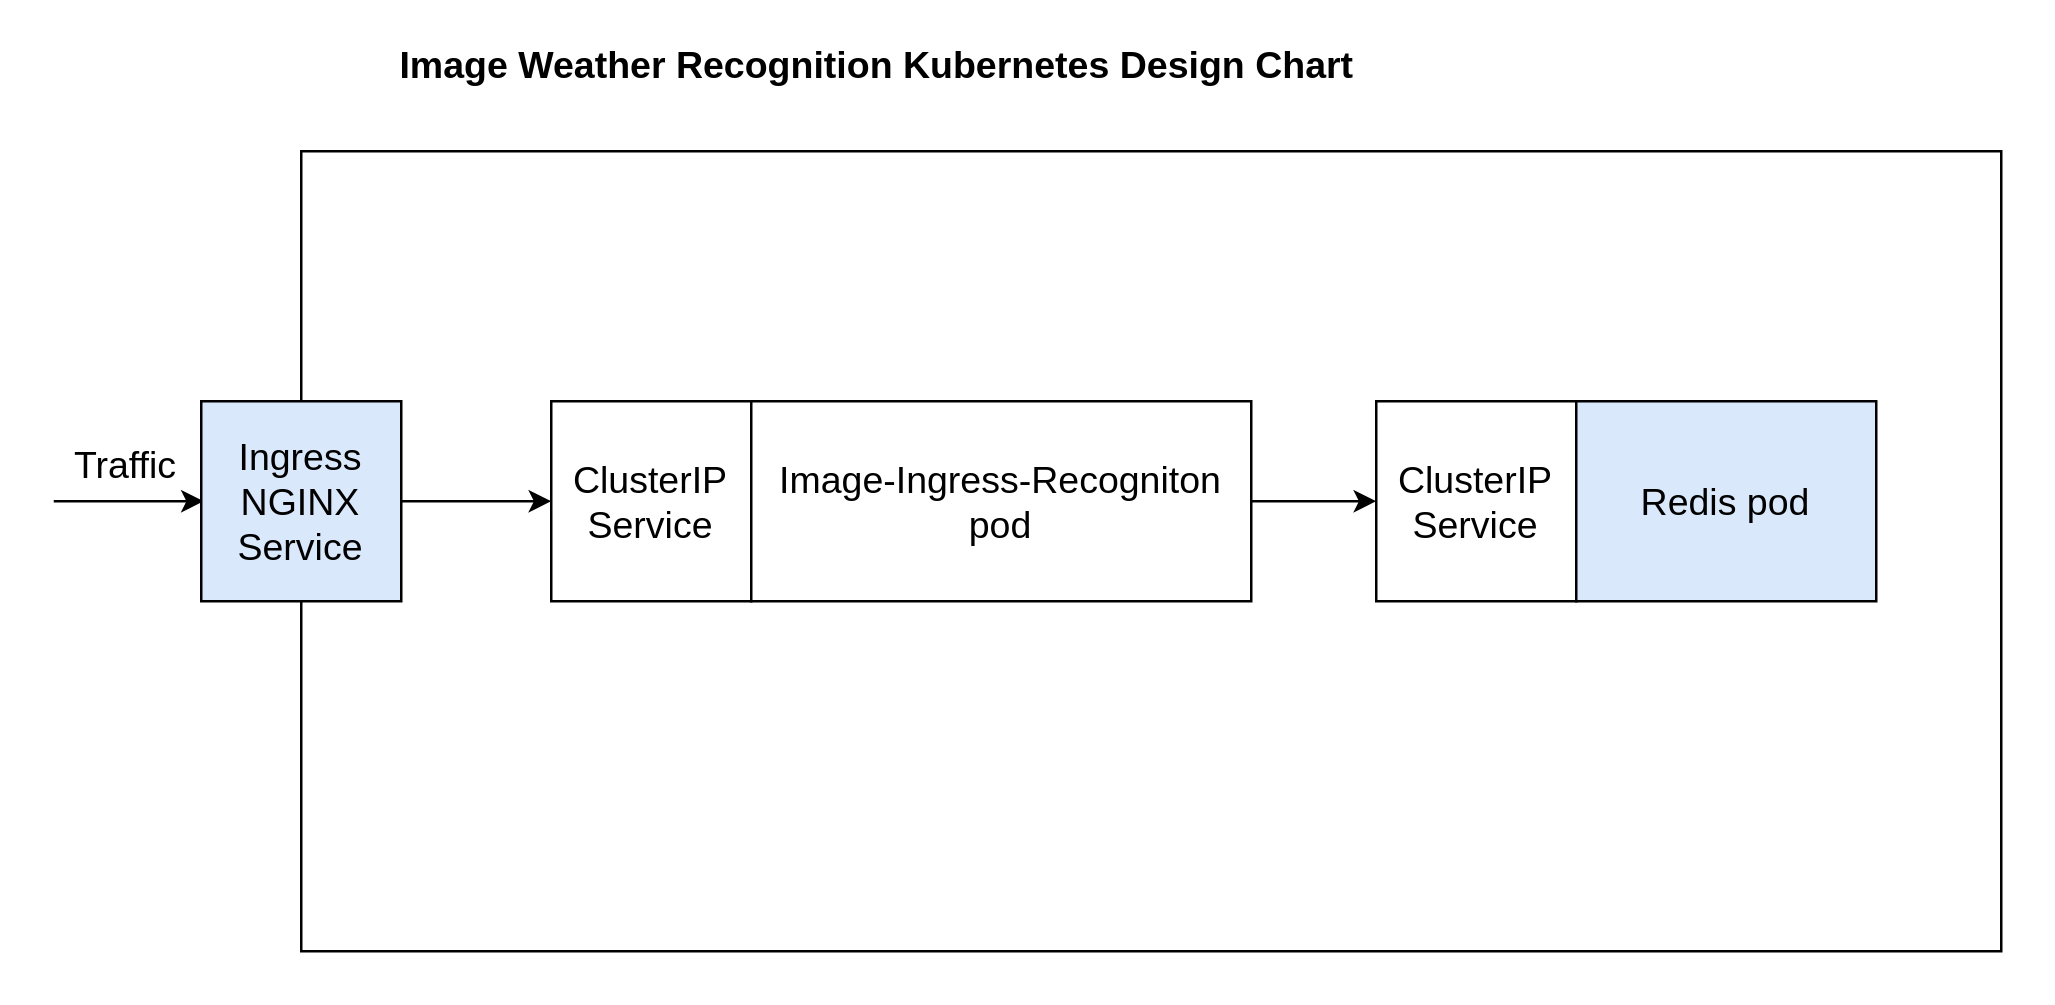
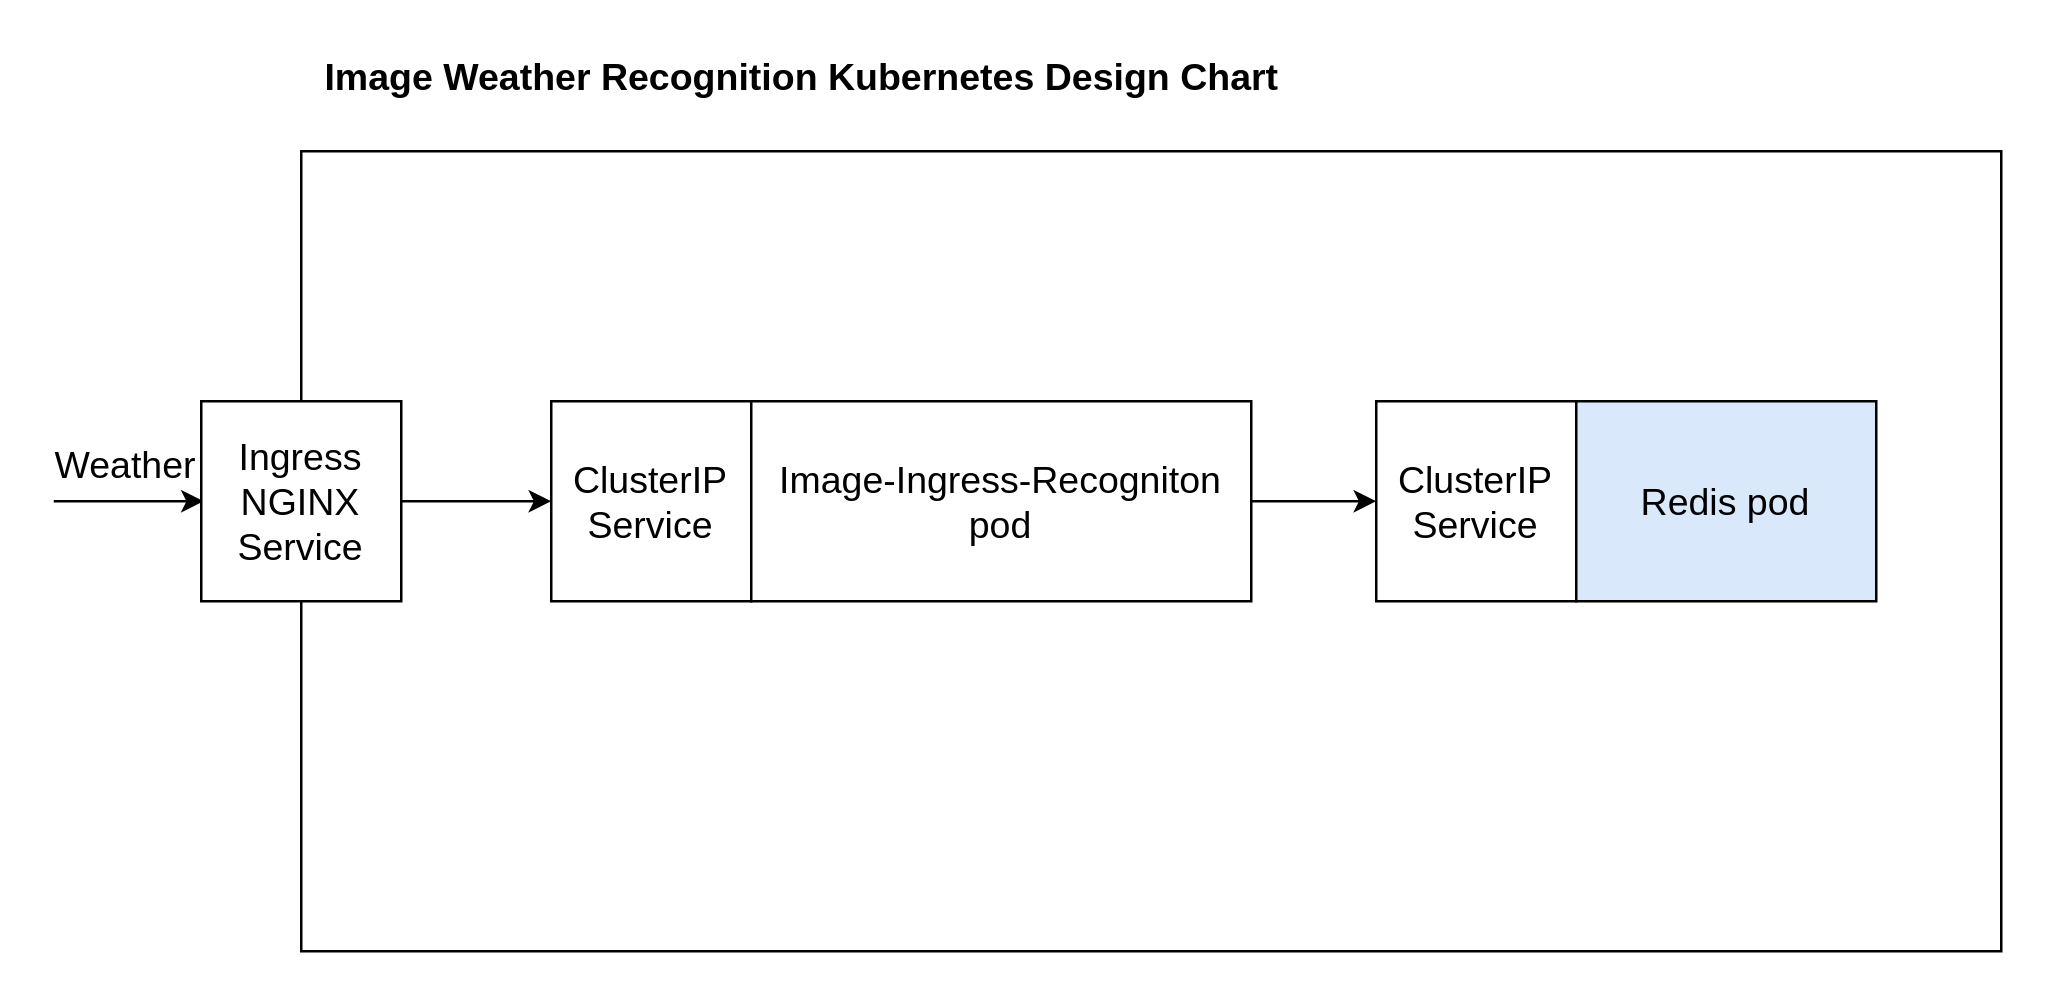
  <mxCell id="0" />
  <mxCell id="1" parent="0" />
  <mxCell id="2" value="" style="rounded=0;whiteSpace=wrap;html=1;" parent="1" vertex="1"><mxGeometry x="120" y="60" width="680" height="320" as="geometry" /></mxCell>
- <mxCell id="3" value="&lt;b&gt;&lt;font style=&quot;font-size: 15px&quot;&gt;Image Weather Recognition Kubernetes Design Chart&lt;/font&gt;&lt;/b&gt;" style="text;html=1;align=center;verticalAlign=middle;resizable=0;points=[];autosize=1;strokeColor=none;fillColor=none;" parent="1" vertex="1"><mxGeometry x="150" y="15" width="400" height="20" as="geometry" /></mxCell>
+ <mxCell id="3" value="&lt;b&gt;&lt;font style=&quot;font-size: 15px&quot;&gt;Image Weather Recognition Kubernetes Design Chart&lt;/font&gt;&lt;/b&gt;" style="text;html=1;align=center;verticalAlign=middle;resizable=0;points=[];autosize=1;strokeColor=none;fillColor=none;" parent="1" vertex="1"><mxGeometry x="120" y="20" width="400" height="20" as="geometry" /></mxCell>
  <mxCell id="4" value="" style="endArrow=classic;html=1;rounded=0;fontSize=15;" parent="1" edge="1"><mxGeometry width="50" height="50" relative="1" as="geometry"><mxPoint x="21" y="200" as="sourcePoint" /><mxPoint x="81" y="200" as="targetPoint" /></mxGeometry></mxCell>
  <mxCell id="5" style="edgeStyle=orthogonalEdgeStyle;rounded=0;orthogonalLoop=1;jettySize=auto;html=1;exitX=1;exitY=0.5;exitDx=0;exitDy=0;fontSize=15;" parent="1" source="6" target="8" edge="1"><mxGeometry relative="1" as="geometry" /></mxCell>
- <mxCell id="6" value="Ingress NGINX Service" style="whiteSpace=wrap;html=1;aspect=fixed;fontSize=15;fillColor=#dae8fc;" parent="1" vertex="1"><mxGeometry x="80" y="160" width="80" height="80" as="geometry" /></mxCell>
- <mxCell id="7" value="Traffic" style="text;html=1;strokeColor=none;fillColor=none;align=center;verticalAlign=middle;whiteSpace=wrap;rounded=0;fontSize=15;" parent="1" vertex="1"><mxGeometry x="20" y="170" width="60" height="30" as="geometry" /></mxCell>
+ <mxCell id="6" value="Ingress NGINX Service" style="whiteSpace=wrap;html=1;aspect=fixed;fontSize=15;" parent="1" vertex="1"><mxGeometry x="80" y="160" width="80" height="80" as="geometry" /></mxCell>
+ <mxCell id="7" value="Weather" style="text;html=1;strokeColor=none;fillColor=none;align=center;verticalAlign=middle;whiteSpace=wrap;rounded=0;fontSize=15;" parent="1" vertex="1"><mxGeometry x="20" y="170" width="60" height="30" as="geometry" /></mxCell>
  <mxCell id="8" value="ClusterIP Service" style="whiteSpace=wrap;html=1;aspect=fixed;fontSize=15;" parent="1" vertex="1"><mxGeometry x="220" y="160" width="80" height="80" as="geometry" /></mxCell>
  <mxCell id="9" style="edgeStyle=orthogonalEdgeStyle;rounded=0;orthogonalLoop=1;jettySize=auto;html=1;exitX=1;exitY=0.5;exitDx=0;exitDy=0;entryX=0;entryY=0.5;entryDx=0;entryDy=0;fontSize=15;" parent="1" source="10" target="11" edge="1"><mxGeometry relative="1" as="geometry" /></mxCell>
  <mxCell id="10" value="Image-Ingress-Recogniton pod" style="rounded=0;whiteSpace=wrap;html=1;fontSize=15;" parent="1" vertex="1"><mxGeometry x="300" y="160" width="200" height="80" as="geometry" /></mxCell>
  <mxCell id="11" value="ClusterIP Service" style="whiteSpace=wrap;html=1;aspect=fixed;fontSize=15;" parent="1" vertex="1"><mxGeometry x="550" y="160" width="80" height="80" as="geometry" /></mxCell>
  <mxCell id="12" value="Redis pod" style="rounded=0;whiteSpace=wrap;html=1;fontSize=15;fillColor=#dae8fc;" parent="1" vertex="1"><mxGeometry x="630" y="160" width="120" height="80" as="geometry" /></mxCell>
